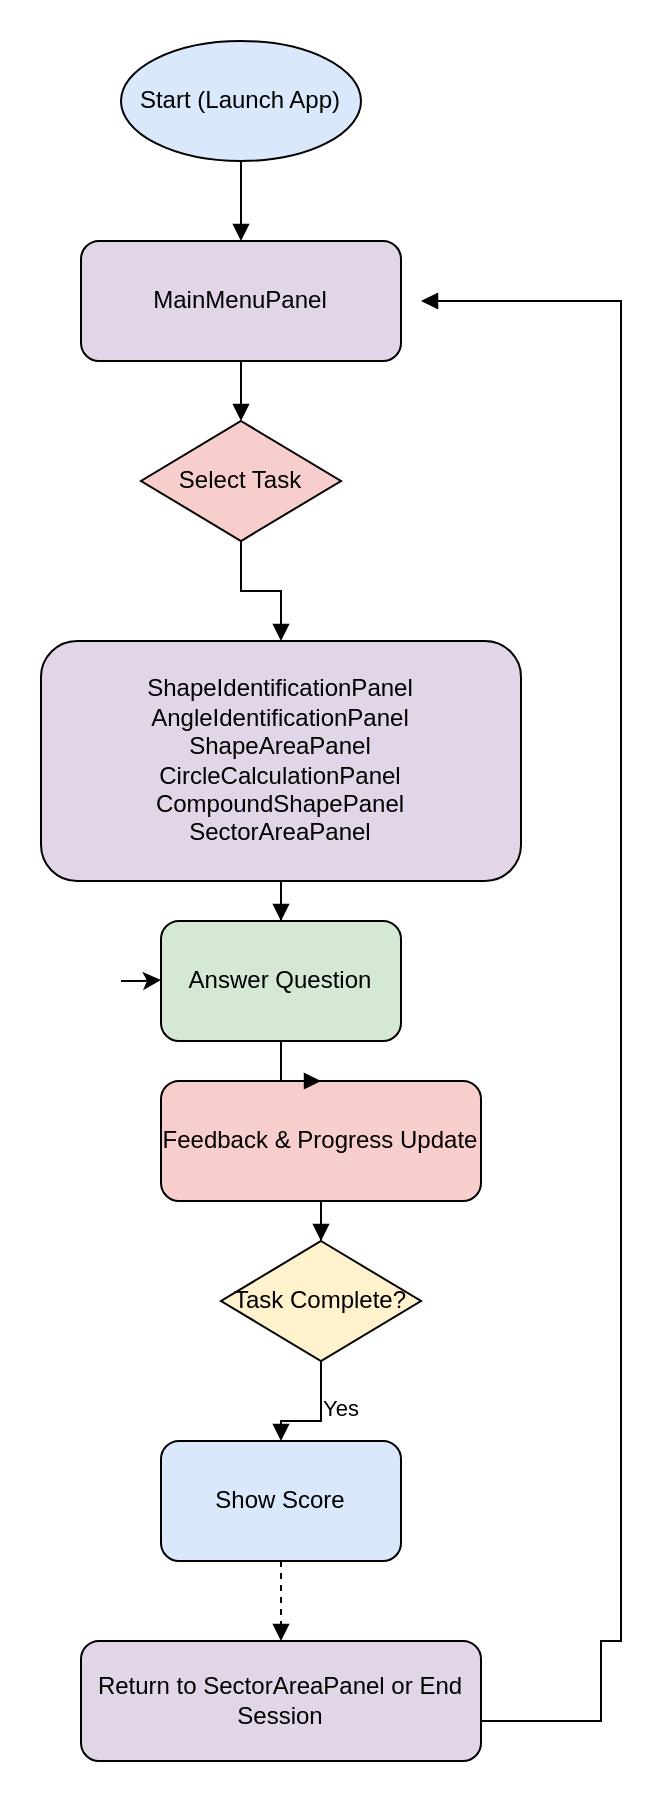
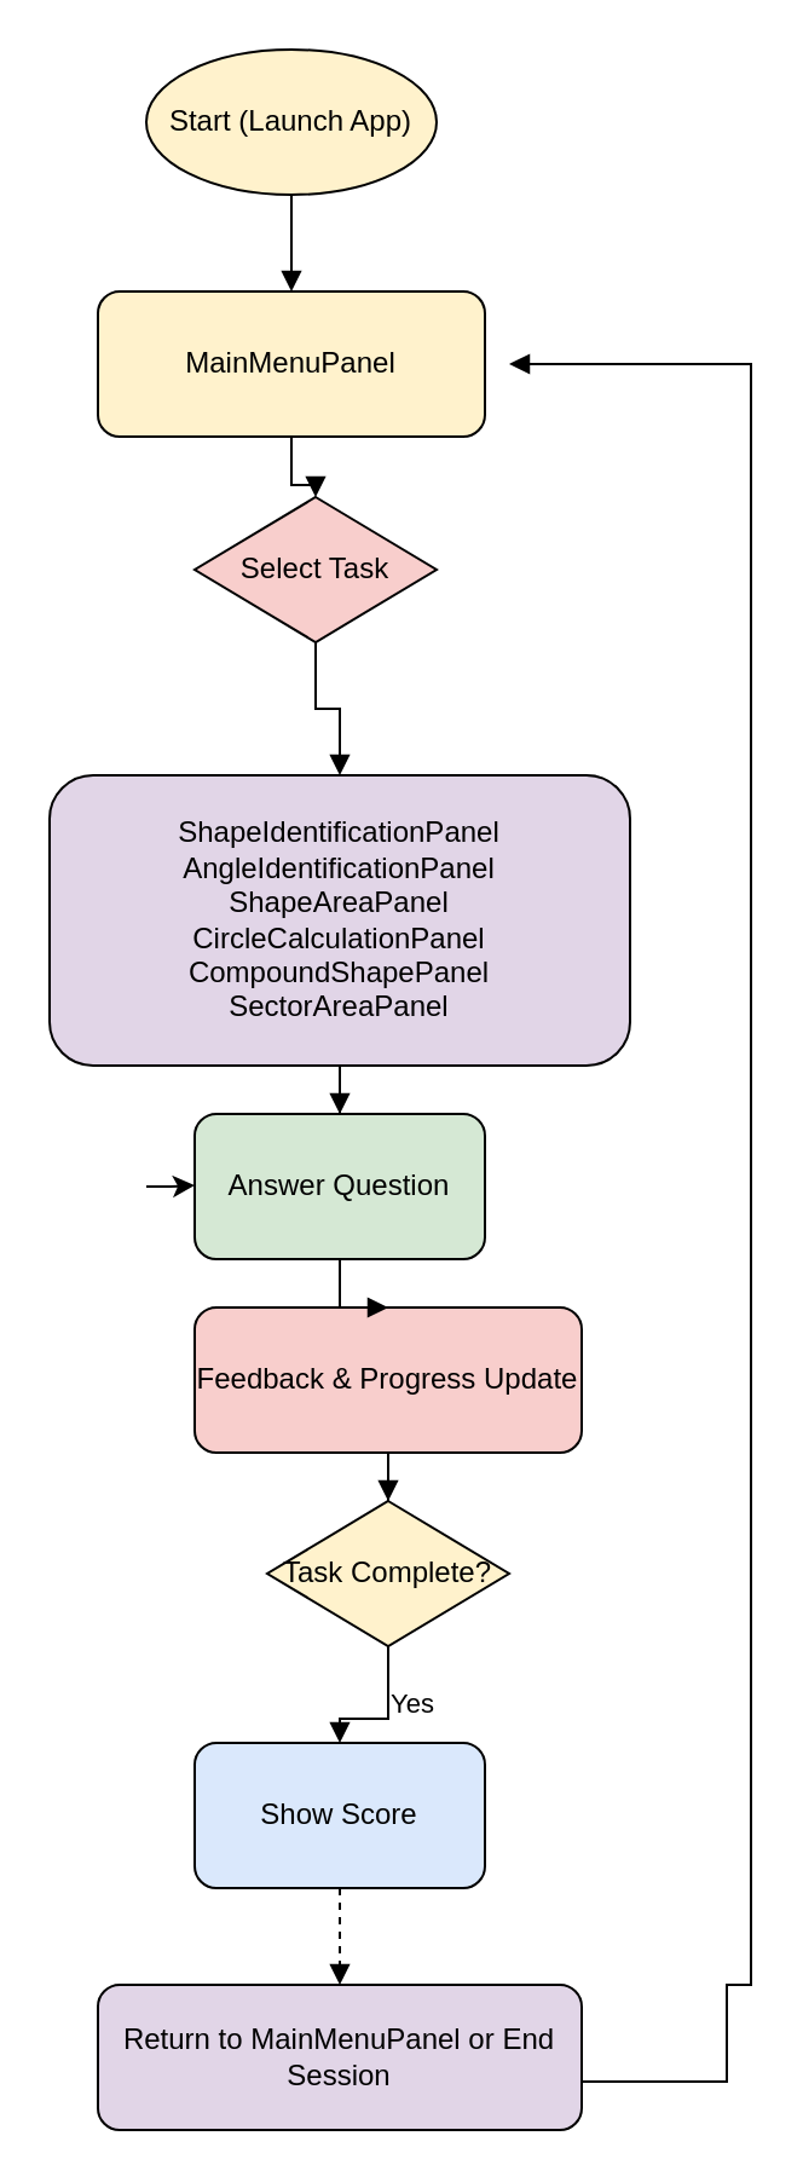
  <mxCell id="0" />
  <mxCell id="1" parent="0" />
- <mxCell id="2" value="Start (Launch App)" style="ellipse;whiteSpace=wrap;html=1;fillColor=#DAE8FC;" vertex="1" parent="1"><mxGeometry x="60" y="20" width="120" height="60" as="geometry" /></mxCell>
- <mxCell id="3" value="MainMenuPanel" style="rounded=1;whiteSpace=wrap;html=1;fillColor=#e1d5e7;" vertex="1" parent="1"><mxGeometry x="40" y="120" width="160" height="60" as="geometry" /></mxCell>
- <mxCell id="4" value="Select Task" style="rhombus;whiteSpace=wrap;html=1;fillColor=#F8CECC;" vertex="1" parent="1"><mxGeometry x="70" y="210" width="100" height="60" as="geometry" /></mxCell>
+ <mxCell id="2" value="Start (Launch App)" style="ellipse;whiteSpace=wrap;html=1;fillColor=#fff2cc;" vertex="1" parent="1"><mxGeometry x="60" y="20" width="120" height="60" as="geometry" /></mxCell>
+ <mxCell id="3" value="MainMenuPanel" style="rounded=1;whiteSpace=wrap;html=1;fillColor=#FFF2CC;" vertex="1" parent="1"><mxGeometry x="40" y="120" width="160" height="60" as="geometry" /></mxCell>
+ <mxCell id="4" value="Select Task" style="rhombus;whiteSpace=wrap;html=1;fillColor=#F8CECC;" vertex="1" parent="1"><mxGeometry x="80" y="205" width="100" height="60" as="geometry" /></mxCell>
  <mxCell id="5" value="ShapeIdentificationPanel&#10;AngleIdentificationPanel&#10;ShapeAreaPanel&#10;CircleCalculationPanel&#10;CompoundShapePanel&#10;SectorAreaPanel" style="rounded=1;whiteSpace=wrap;html=1;fillColor=#E1D5E7;" vertex="1" parent="1"><mxGeometry x="20" y="320" width="240" height="120" as="geometry" /></mxCell>
  <mxCell id="6" value="Answer Question" style="rounded=1;whiteSpace=wrap;html=1;fillColor=#D5E8D4;" vertex="1" parent="1"><mxGeometry x="80" y="460" width="120" height="60" as="geometry" /></mxCell>
  <mxCell id="7" value="Feedback &amp; Progress Update" style="rounded=1;whiteSpace=wrap;html=1;fillColor=#F8CECC;" vertex="1" parent="1"><mxGeometry x="80" y="540" width="160" height="60" as="geometry" /></mxCell>
  <mxCell id="8" value="Task Complete?" style="rhombus;whiteSpace=wrap;html=1;fillColor=#FFF2CC;" vertex="1" parent="1"><mxGeometry x="110" y="620" width="100" height="60" as="geometry" /></mxCell>
  <mxCell id="9" value="Show Score" style="rounded=1;whiteSpace=wrap;html=1;fillColor=#DAE8FC;" vertex="1" parent="1"><mxGeometry x="80" y="720" width="120" height="60" as="geometry" /></mxCell>
- <mxCell id="10" value="Return to SectorAreaPanel or End Session" style="rounded=1;whiteSpace=wrap;html=1;fillColor=#E1D5E7;" vertex="1" parent="1"><mxGeometry x="40" y="820" width="200" height="60" as="geometry" /></mxCell>
+ <mxCell id="10" value="Return to MainMenuPanel or End Session" style="rounded=1;whiteSpace=wrap;html=1;fillColor=#E1D5E7;" vertex="1" parent="1"><mxGeometry x="40" y="820" width="200" height="60" as="geometry" /></mxCell>
  <mxCell id="11" style="edgeStyle=orthogonalEdgeStyle;rounded=0;orthogonalLoop=1;jettySize=auto;html=1;endArrow=block;" edge="1" parent="1" source="2" target="3"><mxGeometry relative="1" as="geometry" /></mxCell>
  <mxCell id="12" style="edgeStyle=orthogonalEdgeStyle;rounded=0;orthogonalLoop=1;jettySize=auto;html=1;endArrow=block;" edge="1" parent="1" source="3" target="4"><mxGeometry relative="1" as="geometry" /></mxCell>
  <mxCell id="13" style="edgeStyle=orthogonalEdgeStyle;rounded=0;orthogonalLoop=1;jettySize=auto;html=1;endArrow=block;" edge="1" parent="1" source="4" target="5"><mxGeometry relative="1" as="geometry" /></mxCell>
  <mxCell id="14" style="edgeStyle=orthogonalEdgeStyle;rounded=0;orthogonalLoop=1;jettySize=auto;html=1;endArrow=block;" edge="1" parent="1" source="5" target="6"><mxGeometry relative="1" as="geometry" /></mxCell>
  <mxCell id="15" style="edgeStyle=orthogonalEdgeStyle;rounded=0;orthogonalLoop=1;jettySize=auto;html=1;endArrow=block;" edge="1" parent="1" source="6" target="7"><mxGeometry relative="1" as="geometry" /></mxCell>
  <mxCell id="16" style="edgeStyle=orthogonalEdgeStyle;rounded=0;orthogonalLoop=1;jettySize=auto;html=1;endArrow=block;" edge="1" parent="1" source="7" target="8"><mxGeometry relative="1" as="geometry" /></mxCell>
  <mxCell id="17" value="Yes" style="edgeStyle=orthogonalEdgeStyle;rounded=0;orthogonalLoop=1;jettySize=auto;html=1;endArrow=block;" edge="1" parent="1" source="8" target="9"><mxGeometry x="-0.2" y="10" relative="1" as="geometry"><Array as="points"><mxPoint x="160" y="710" /><mxPoint x="140" y="710" /></Array><mxPoint as="offset" /></mxGeometry></mxCell>
  <mxCell id="18" style="edgeStyle=orthogonalEdgeStyle;rounded=0;orthogonalLoop=1;jettySize=auto;html=1;endArrow=block;dashed=1;" edge="1" parent="1" source="9" target="10"><mxGeometry relative="1" as="geometry" /></mxCell>
  <mxCell id="19" style="edgeStyle=orthogonalEdgeStyle;rounded=0;orthogonalLoop=1;jettySize=auto;html=1;endArrow=block;exitX=1;exitY=0.5;exitDx=0;exitDy=0;" edge="1" parent="1" source="10"><mxGeometry relative="1" as="geometry"><mxPoint x="280" y="860" as="sourcePoint" /><mxPoint x="210" y="150" as="targetPoint" /><Array as="points"><mxPoint x="240" y="860" /><mxPoint x="300" y="860" /><mxPoint x="300" y="820" /><mxPoint x="310" y="820" /><mxPoint x="310" y="150" /></Array></mxGeometry></mxCell>
  <mxCell id="20" value="" style="endArrow=classic;html=1;rounded=0;" edge="1" parent="1"><mxGeometry width="50" height="50" relative="1" as="geometry"><mxPoint x="60" y="490" as="sourcePoint" /><mxPoint x="80" y="489.55" as="targetPoint" /><Array as="points"><mxPoint x="70" y="490" /></Array></mxGeometry></mxCell>
